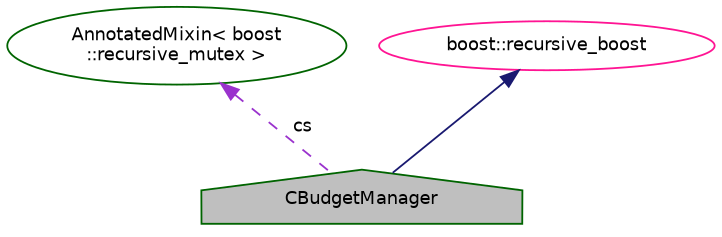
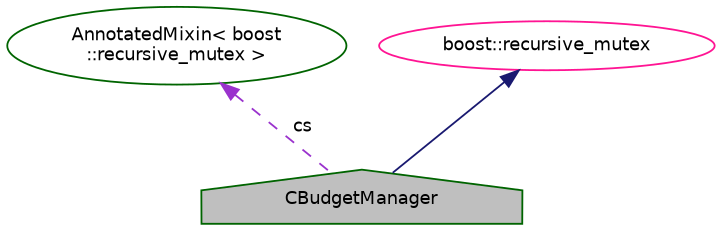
  digraph {
    node [color=darkgreen fillcolor=white fontname=Helvetica fontsize=10 shape=ellipse style=filled]
    edge [dir=back fontname=Helvetica fontsize=10 labelfontname=Helvetica labelfontsize=10]
    n1 [fillcolor=grey75 fontcolor=black height=0.2 label=CBudgetManager shape=house width=0.4]
    n2 [height=0.2 label="AnnotatedMixin\< boost\l::recursive_mutex \>" width=0.4]
-   n3 [color=deeppink height=0.2 label="boost::recursive_boost" width=0.4]
+   n3 [color=deeppink height=0.2 label="boost::recursive_mutex" width=0.4]
    n2 -> n1 [color=darkorchid3 label=" cs" style=dashed]
    n3 -> n1 [color=midnightblue style=solid]
  }
